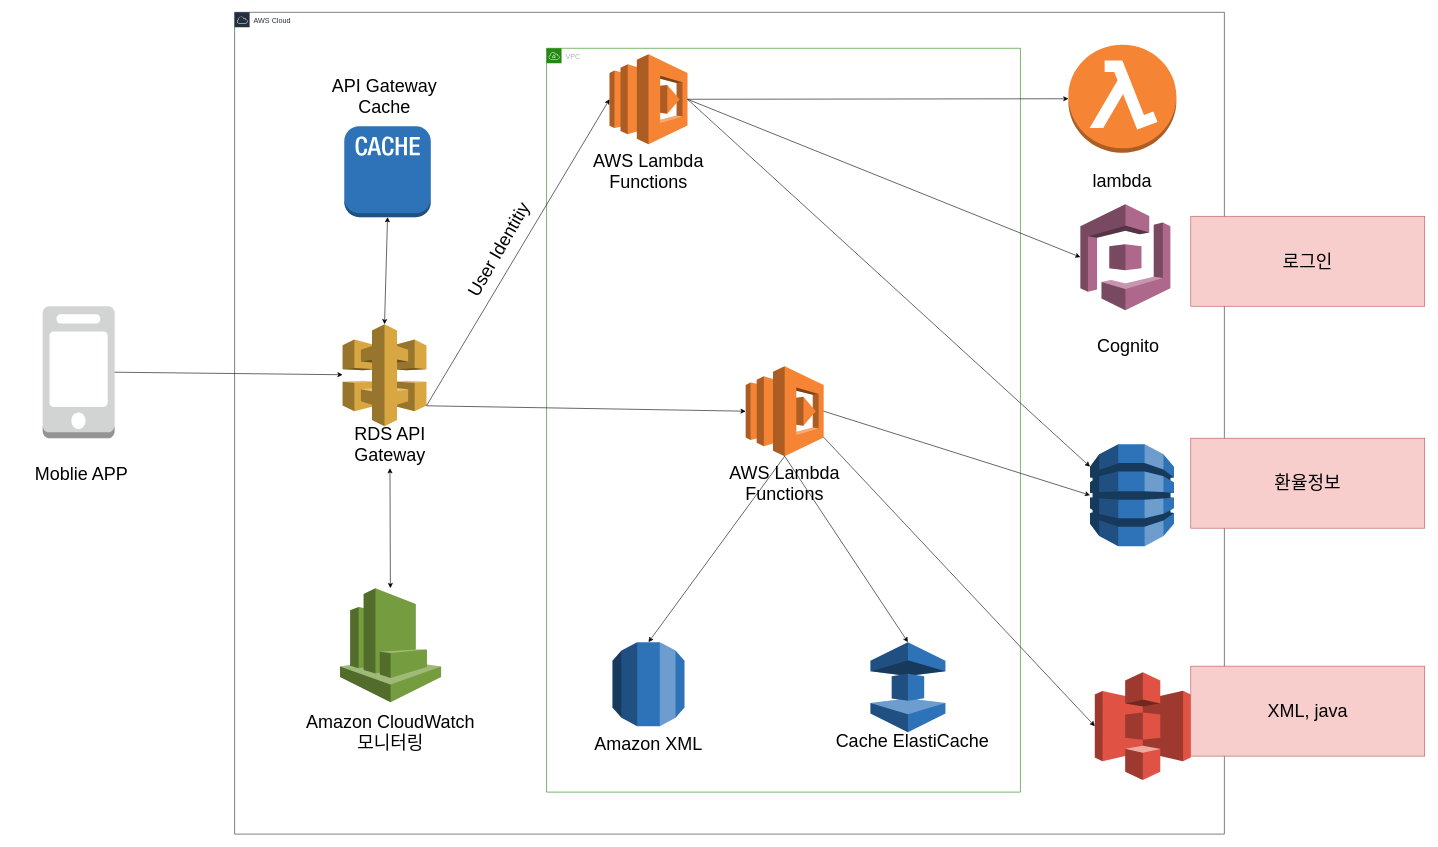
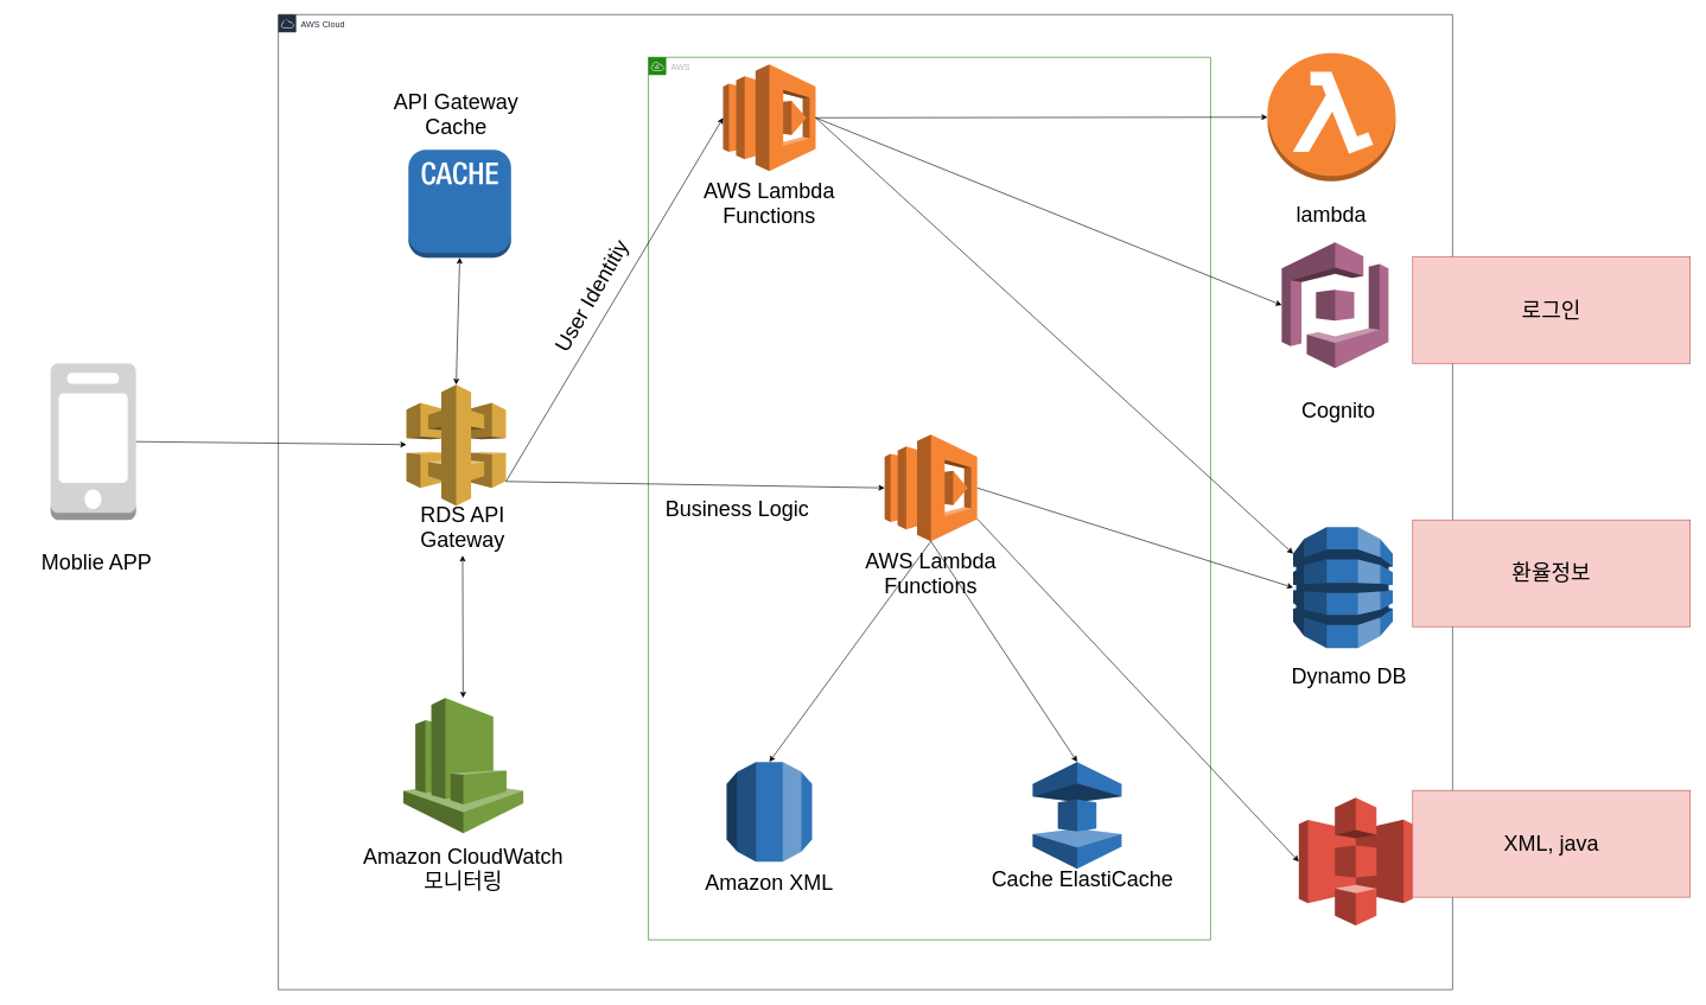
  <mxCell id="0" />
  <mxCell id="1" parent="0" />
  <mxCell id="2" value="AWS Cloud" style="points=[[0,0],[0.25,0],[0.5,0],[0.75,0],[1,0],[1,0.25],[1,0.5],[1,0.75],[1,1],[0.75,1],[0.5,1],[0.25,1],[0,1],[0,0.75],[0,0.5],[0,0.25]];outlineConnect=0;gradientColor=none;html=1;whiteSpace=wrap;fontSize=12;fontStyle=0;shape=mxgraph.aws4.group;grIcon=mxgraph.aws4.group_aws_cloud;strokeColor=#232F3E;fillColor=none;verticalAlign=top;align=left;spacingLeft=30;fontColor=#232F3E;dashed=0;" vertex="1" parent="1"><mxGeometry x="390" y="20" width="1650" height="1370" as="geometry" /></mxCell>
- <mxCell id="3" value="VPC" style="points=[[0,0],[0.25,0],[0.5,0],[0.75,0],[1,0],[1,0.25],[1,0.5],[1,0.75],[1,1],[0.75,1],[0.5,1],[0.25,1],[0,1],[0,0.75],[0,0.5],[0,0.25]];outlineConnect=0;gradientColor=none;html=1;whiteSpace=wrap;fontSize=12;fontStyle=0;shape=mxgraph.aws4.group;grIcon=mxgraph.aws4.group_vpc;strokeColor=#248814;fillColor=none;verticalAlign=top;align=left;spacingLeft=30;fontColor=#AAB7B8;dashed=0;" vertex="1" parent="1"><mxGeometry x="910" y="80" width="790" height="1240" as="geometry" /></mxCell>
+ <mxCell id="3" value="AWS" style="points=[[0,0],[0.25,0],[0.5,0],[0.75,0],[1,0],[1,0.25],[1,0.5],[1,0.75],[1,1],[0.75,1],[0.5,1],[0.25,1],[0,1],[0,0.75],[0,0.5],[0,0.25]];outlineConnect=0;gradientColor=none;html=1;whiteSpace=wrap;fontSize=12;fontStyle=0;shape=mxgraph.aws4.group;grIcon=mxgraph.aws4.group_vpc;strokeColor=#248814;fillColor=none;verticalAlign=top;align=left;spacingLeft=30;fontColor=#AAB7B8;dashed=0;" vertex="1" parent="1"><mxGeometry x="910" y="80" width="790" height="1240" as="geometry" /></mxCell>
  <mxCell id="4" value="" style="group" vertex="1" connectable="0" parent="1"><mxGeometry x="540" y="540" width="220" height="240" as="geometry" /></mxCell>
  <mxCell id="5" value="" style="outlineConnect=0;dashed=0;verticalLabelPosition=bottom;verticalAlign=top;align=center;html=1;shape=mxgraph.aws3.api_gateway;fillColor=#D9A741;gradientColor=none;fontSize=30;" vertex="1" parent="4"><mxGeometry x="30" width="139.84" height="170" as="geometry" /></mxCell>
  <mxCell id="6" value="RDS API Gateway" style="text;html=1;strokeColor=none;fillColor=none;align=center;verticalAlign=middle;whiteSpace=wrap;rounded=0;fontSize=30;" vertex="1" parent="4"><mxGeometry x="-1" y="160" width="220" height="80" as="geometry" /></mxCell>
  <mxCell id="7" value="" style="group" vertex="1" connectable="0" parent="1"><mxGeometry x="1780" y="95" width="180" height="230" as="geometry" /></mxCell>
  <mxCell id="8" value="" style="outlineConnect=0;dashed=0;verticalLabelPosition=bottom;verticalAlign=top;align=center;html=1;shape=mxgraph.aws3.lambda_function;fillColor=#F58534;gradientColor=none;" parent="7" vertex="1"><mxGeometry y="-21" width="180" height="180" as="geometry" /></mxCell>
  <mxCell id="9" value="&lt;font style=&quot;font-size: 30px;&quot;&gt;lambda&lt;/font&gt;" style="text;html=1;strokeColor=none;fillColor=none;align=center;verticalAlign=middle;whiteSpace=wrap;rounded=0;fontSize=30;" parent="7" vertex="1"><mxGeometry y="180" width="180" height="50" as="geometry" /></mxCell>
  <mxCell id="10" value="" style="group" vertex="1" connectable="0" parent="1"><mxGeometry x="1804" y="1120" width="180" height="240" as="geometry" /></mxCell>
  <mxCell id="11" value="" style="outlineConnect=0;dashed=0;verticalLabelPosition=bottom;verticalAlign=top;align=center;html=1;shape=mxgraph.aws3.s3;fillColor=#E05243;gradientColor=none;" parent="10" vertex="1"><mxGeometry x="20" width="160" height="180" as="geometry" /></mxCell>
  <mxCell id="12" value="" style="group" vertex="1" connectable="0" parent="1"><mxGeometry x="1790" y="340" width="180" height="260" as="geometry" /></mxCell>
  <mxCell id="13" value="" style="outlineConnect=0;dashed=0;verticalLabelPosition=bottom;verticalAlign=top;align=center;html=1;shape=mxgraph.aws3.cognito;fillColor=#AD688B;gradientColor=none;" parent="12" vertex="1"><mxGeometry x="10" width="150" height="176.5" as="geometry" /></mxCell>
  <mxCell id="14" value="&lt;font style=&quot;font-size: 30px&quot;&gt;Cognito&lt;/font&gt;" style="text;html=1;strokeColor=none;fillColor=none;align=center;verticalAlign=middle;whiteSpace=wrap;rounded=0;fontSize=30;" parent="12" vertex="1"><mxGeometry y="210" width="180" height="50" as="geometry" /></mxCell>
  <mxCell id="15" value="" style="group" vertex="1" connectable="0" parent="1"><mxGeometry x="20" y="510" width="230" height="315" as="geometry" /></mxCell>
  <mxCell id="16" value="" style="outlineConnect=0;dashed=0;verticalLabelPosition=bottom;verticalAlign=top;align=center;html=1;shape=mxgraph.aws3.mobile_client;fillColor=#D2D3D3;gradientColor=none;fontSize=30;" vertex="1" parent="15"><mxGeometry x="50" width="120" height="220" as="geometry" /></mxCell>
  <mxCell id="17" value="Moblie APP" style="text;html=1;strokeColor=none;fillColor=none;align=center;verticalAlign=middle;whiteSpace=wrap;rounded=0;fontSize=30;" vertex="1" parent="15"><mxGeometry y="245" width="230" height="70" as="geometry" /></mxCell>
  <mxCell id="18" value="" style="group" vertex="1" connectable="0" parent="1"><mxGeometry x="930" y="90" width="300" height="240" as="geometry" /></mxCell>
  <mxCell id="19" value="" style="outlineConnect=0;dashed=0;verticalLabelPosition=bottom;verticalAlign=top;align=center;html=1;shape=mxgraph.aws3.lambda;fillColor=#F58534;gradientColor=none;fontSize=30;" vertex="1" parent="18"><mxGeometry x="85" width="130" height="150" as="geometry" /></mxCell>
  <mxCell id="20" value="AWS Lambda Functions" style="text;html=1;strokeColor=none;fillColor=none;align=center;verticalAlign=middle;whiteSpace=wrap;rounded=0;fontSize=30;" vertex="1" parent="18"><mxGeometry y="150" width="300" height="90" as="geometry" /></mxCell>
  <mxCell id="21" value="" style="endArrow=classic;html=1;fontSize=30;exitX=1;exitY=0.5;exitDx=0;exitDy=0;exitPerimeter=0;" edge="1" parent="1" source="16" target="5"><mxGeometry width="50" height="50" relative="1" as="geometry"><mxPoint x="1020" y="450" as="sourcePoint" /><mxPoint x="1070" y="400" as="targetPoint" /></mxGeometry></mxCell>
  <mxCell id="22" value="" style="group" vertex="1" connectable="0" parent="1"><mxGeometry x="1780" y="740" width="230" height="250" as="geometry" /></mxCell>
  <mxCell id="23" value="" style="outlineConnect=0;dashed=0;verticalLabelPosition=bottom;verticalAlign=top;align=center;html=1;shape=mxgraph.aws3.dynamo_db;fillColor=#2E73B8;gradientColor=none;fontSize=30;" vertex="1" parent="22"><mxGeometry x="36" width="140" height="170" as="geometry" /></mxCell>
+ <mxCell id="24" value="Dynamo DB" style="text;html=1;strokeColor=none;fillColor=none;align=center;verticalAlign=middle;whiteSpace=wrap;rounded=0;fontSize=30;" vertex="1" parent="22"><mxGeometry y="170" width="230" height="80" as="geometry" /></mxCell>
  <mxCell id="25" value="" style="group" vertex="1" connectable="0" parent="1"><mxGeometry x="1157" y="610" width="300" height="240" as="geometry" /></mxCell>
  <mxCell id="26" value="" style="outlineConnect=0;dashed=0;verticalLabelPosition=bottom;verticalAlign=top;align=center;html=1;shape=mxgraph.aws3.lambda;fillColor=#F58534;gradientColor=none;fontSize=30;" vertex="1" parent="25"><mxGeometry x="85" width="130" height="150" as="geometry" /></mxCell>
  <mxCell id="27" value="AWS Lambda Functions" style="text;html=1;strokeColor=none;fillColor=none;align=center;verticalAlign=middle;whiteSpace=wrap;rounded=0;fontSize=30;" vertex="1" parent="25"><mxGeometry y="150" width="300" height="90" as="geometry" /></mxCell>
  <mxCell id="28" value="" style="group" vertex="1" connectable="0" parent="1"><mxGeometry x="980" y="1070" width="200" height="210" as="geometry" /></mxCell>
  <mxCell id="29" value="" style="outlineConnect=0;dashed=0;verticalLabelPosition=bottom;verticalAlign=top;align=center;html=1;shape=mxgraph.aws3.rds;fillColor=#2E73B8;gradientColor=none;fontSize=30;" vertex="1" parent="28"><mxGeometry x="40" width="120" height="140" as="geometry" /></mxCell>
  <mxCell id="30" value="Amazon XML" style="text;html=1;strokeColor=none;fillColor=none;align=center;verticalAlign=middle;whiteSpace=wrap;rounded=0;fontSize=30;" vertex="1" parent="28"><mxGeometry y="130" width="200" height="80" as="geometry" /></mxCell>
  <mxCell id="31" value="" style="endArrow=classic;html=1;fontSize=30;exitX=1;exitY=0.5;exitDx=0;exitDy=0;exitPerimeter=0;entryX=0;entryY=0.5;entryDx=0;entryDy=0;entryPerimeter=0;" edge="1" parent="1" source="26" target="23"><mxGeometry width="50" height="50" relative="1" as="geometry"><mxPoint x="1410" y="500" as="sourcePoint" /><mxPoint x="1460" y="450" as="targetPoint" /></mxGeometry></mxCell>
  <mxCell id="32" value="" style="endArrow=classic;html=1;fontSize=30;exitX=1;exitY=0.79;exitDx=0;exitDy=0;exitPerimeter=0;entryX=0;entryY=0.5;entryDx=0;entryDy=0;entryPerimeter=0;" edge="1" parent="1" source="26" target="11"><mxGeometry width="50" height="50" relative="1" as="geometry"><mxPoint x="1410" y="500" as="sourcePoint" /><mxPoint x="1460" y="450" as="targetPoint" /></mxGeometry></mxCell>
  <mxCell id="33" value="" style="endArrow=classic;html=1;fontSize=30;exitX=0.5;exitY=1;exitDx=0;exitDy=0;exitPerimeter=0;entryX=0.5;entryY=0;entryDx=0;entryDy=0;entryPerimeter=0;" edge="1" parent="1" source="26" target="29"><mxGeometry width="50" height="50" relative="1" as="geometry"><mxPoint x="1410" y="500" as="sourcePoint" /><mxPoint x="1460" y="450" as="targetPoint" /></mxGeometry></mxCell>
  <mxCell id="34" value="" style="group" vertex="1" connectable="0" parent="1"><mxGeometry x="1370" y="1070" width="300" height="200" as="geometry" /></mxCell>
  <mxCell id="35" value="" style="outlineConnect=0;dashed=0;verticalLabelPosition=bottom;verticalAlign=top;align=center;html=1;shape=mxgraph.aws3.elasticache;fillColor=#2E73B8;gradientColor=none;fontSize=30;" vertex="1" parent="34"><mxGeometry x="80" width="125" height="150" as="geometry" /></mxCell>
  <mxCell id="36" value="Cache ElastiCache" style="text;html=1;strokeColor=none;fillColor=none;align=center;verticalAlign=middle;whiteSpace=wrap;rounded=0;fontSize=30;" vertex="1" parent="34"><mxGeometry y="130" width="300" height="70" as="geometry" /></mxCell>
  <mxCell id="37" value="" style="endArrow=classic;html=1;fontSize=30;exitX=0.5;exitY=0;exitDx=0;exitDy=0;entryX=0.5;entryY=0;entryDx=0;entryDy=0;entryPerimeter=0;" edge="1" parent="1" source="27" target="35"><mxGeometry width="50" height="50" relative="1" as="geometry"><mxPoint x="1410" y="500" as="sourcePoint" /><mxPoint x="1460" y="450" as="targetPoint" /></mxGeometry></mxCell>
  <mxCell id="38" value="" style="endArrow=classic;html=1;fontSize=30;entryX=0;entryY=0.5;entryDx=0;entryDy=0;entryPerimeter=0;exitX=1;exitY=0.8;exitDx=0;exitDy=0;exitPerimeter=0;" edge="1" parent="1" source="5" target="26"><mxGeometry width="50" height="50" relative="1" as="geometry"><mxPoint x="1410" y="500" as="sourcePoint" /><mxPoint x="1460" y="450" as="targetPoint" /></mxGeometry></mxCell>
  <mxCell id="39" value="" style="endArrow=classic;html=1;fontSize=30;entryX=0;entryY=0.5;entryDx=0;entryDy=0;entryPerimeter=0;exitX=1;exitY=0.8;exitDx=0;exitDy=0;exitPerimeter=0;" edge="1" parent="1" source="5" target="19"><mxGeometry width="50" height="50" relative="1" as="geometry"><mxPoint x="1410" y="500" as="sourcePoint" /><mxPoint x="1460" y="450" as="targetPoint" /></mxGeometry></mxCell>
  <mxCell id="40" value="" style="endArrow=classic;html=1;fontSize=30;exitX=1;exitY=0.5;exitDx=0;exitDy=0;exitPerimeter=0;" edge="1" parent="1" source="19" target="8"><mxGeometry width="50" height="50" relative="1" as="geometry"><mxPoint x="1410" y="500" as="sourcePoint" /><mxPoint x="1460" y="450" as="targetPoint" /></mxGeometry></mxCell>
  <mxCell id="41" value="" style="endArrow=classic;html=1;fontSize=30;exitX=1;exitY=0.5;exitDx=0;exitDy=0;exitPerimeter=0;entryX=0;entryY=0.5;entryDx=0;entryDy=0;entryPerimeter=0;" edge="1" parent="1" source="19" target="13"><mxGeometry width="50" height="50" relative="1" as="geometry"><mxPoint x="1410" y="500" as="sourcePoint" /><mxPoint x="1460" y="450" as="targetPoint" /></mxGeometry></mxCell>
  <mxCell id="42" value="" style="endArrow=classic;html=1;fontSize=30;exitX=1;exitY=0.5;exitDx=0;exitDy=0;exitPerimeter=0;entryX=0;entryY=0.22;entryDx=0;entryDy=0;entryPerimeter=0;" edge="1" parent="1" source="19" target="23"><mxGeometry width="50" height="50" relative="1" as="geometry"><mxPoint x="1410" y="500" as="sourcePoint" /><mxPoint x="1460" y="450" as="targetPoint" /></mxGeometry></mxCell>
  <mxCell id="43" value="" style="endArrow=classic;startArrow=classic;html=1;fontSize=30;entryX=0.5;entryY=1;entryDx=0;entryDy=0;exitX=0.5;exitY=0;exitDx=0;exitDy=0;exitPerimeter=0;entryPerimeter=0;" edge="1" parent="1" source="5" target="45"><mxGeometry width="50" height="50" relative="1" as="geometry"><mxPoint x="690" y="1000" as="sourcePoint" /><mxPoint x="740" y="950" as="targetPoint" /></mxGeometry></mxCell>
  <mxCell id="44" value="" style="group" vertex="1" connectable="0" parent="1"><mxGeometry x="524.92" y="110" width="230" height="251.5" as="geometry" /></mxCell>
  <mxCell id="45" value="" style="outlineConnect=0;dashed=0;verticalLabelPosition=bottom;verticalAlign=top;align=center;html=1;shape=mxgraph.aws3.cache_node;fillColor=#2E73B8;gradientColor=none;fontSize=30;" vertex="1" parent="44"><mxGeometry x="47.86" y="100" width="144.29" height="151.5" as="geometry" /></mxCell>
  <mxCell id="46" value="API Gateway Cache" style="text;html=1;strokeColor=none;fillColor=none;align=center;verticalAlign=middle;whiteSpace=wrap;rounded=0;fontSize=30;" vertex="1" parent="44"><mxGeometry width="230" height="100" as="geometry" /></mxCell>
  <mxCell id="47" value="" style="endArrow=classic;startArrow=classic;html=1;fontSize=30;entryX=0.5;entryY=1;entryDx=0;entryDy=0;" edge="1" parent="1" source="49" target="6"><mxGeometry width="50" height="50" relative="1" as="geometry"><mxPoint x="690" y="1000" as="sourcePoint" /><mxPoint x="740" y="950" as="targetPoint" /></mxGeometry></mxCell>
  <mxCell id="48" value="" style="group" vertex="1" connectable="0" parent="1"><mxGeometry x="505" y="980" width="290" height="290" as="geometry" /></mxCell>
  <mxCell id="49" value="" style="outlineConnect=0;dashed=0;verticalLabelPosition=bottom;verticalAlign=top;align=center;html=1;shape=mxgraph.aws3.cloudwatch;fillColor=#759C3E;gradientColor=none;fontSize=30;" vertex="1" parent="48"><mxGeometry x="60.72" width="168.55" height="190" as="geometry" /></mxCell>
  <mxCell id="50" value="Amazon CloudWatch 모니터링" style="text;html=1;strokeColor=none;fillColor=none;align=center;verticalAlign=middle;whiteSpace=wrap;rounded=0;fontSize=30;" vertex="1" parent="48"><mxGeometry y="190" width="290" height="100" as="geometry" /></mxCell>
  <mxCell id="51" value="User Identitiy" style="text;html=1;strokeColor=none;fillColor=none;align=center;verticalAlign=middle;whiteSpace=wrap;rounded=0;fontSize=30;rotation=-60;" vertex="1" parent="1"><mxGeometry x="730" y="380" width="200" height="70" as="geometry" /></mxCell>
+ <mxCell id="52" value="Business Logic" style="text;html=1;strokeColor=none;fillColor=none;align=center;verticalAlign=middle;whiteSpace=wrap;rounded=0;fontSize=30;" vertex="1" parent="1"><mxGeometry x="920" y="680" width="230" height="70" as="geometry" /></mxCell>
  <mxCell id="53" value="로그인" style="text;html=1;strokeColor=#b85450;fillColor=#f8cecc;align=center;verticalAlign=middle;whiteSpace=wrap;rounded=0;fontSize=30;" vertex="1" parent="1"><mxGeometry x="1984" y="360" width="390" height="150" as="geometry" /></mxCell>
  <mxCell id="54" value="환율정보" style="text;html=1;strokeColor=#b85450;fillColor=#f8cecc;align=center;verticalAlign=middle;whiteSpace=wrap;rounded=0;fontSize=30;" vertex="1" parent="1"><mxGeometry x="1984" y="730" width="390" height="150" as="geometry" /></mxCell>
  <mxCell id="55" value="XML, java" style="text;html=1;strokeColor=#b85450;fillColor=#f8cecc;align=center;verticalAlign=middle;whiteSpace=wrap;rounded=0;fontSize=30;" vertex="1" parent="1"><mxGeometry x="1984" y="1110" width="390" height="150" as="geometry" /></mxCell>
